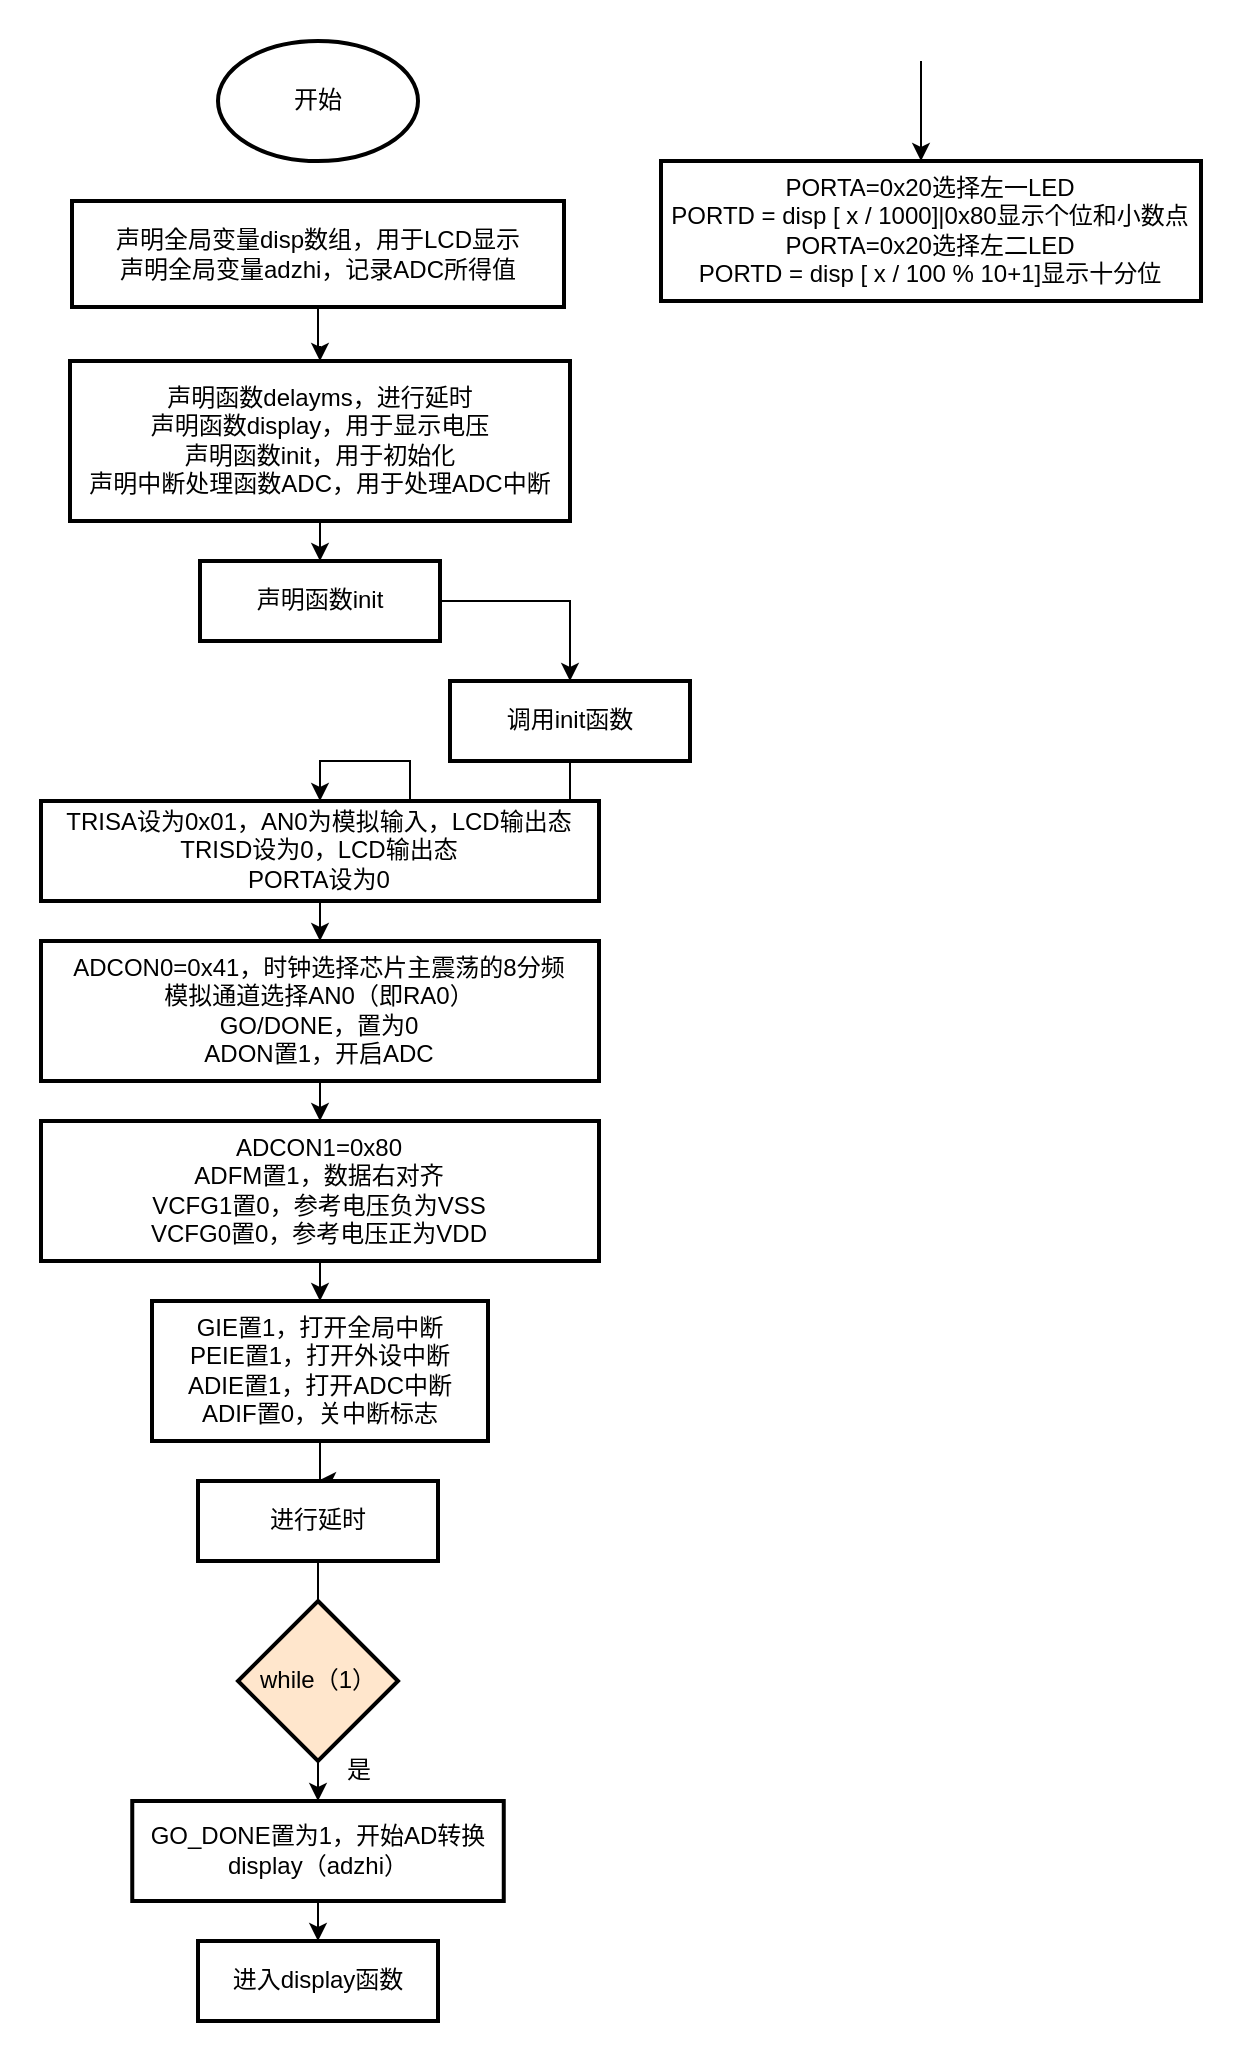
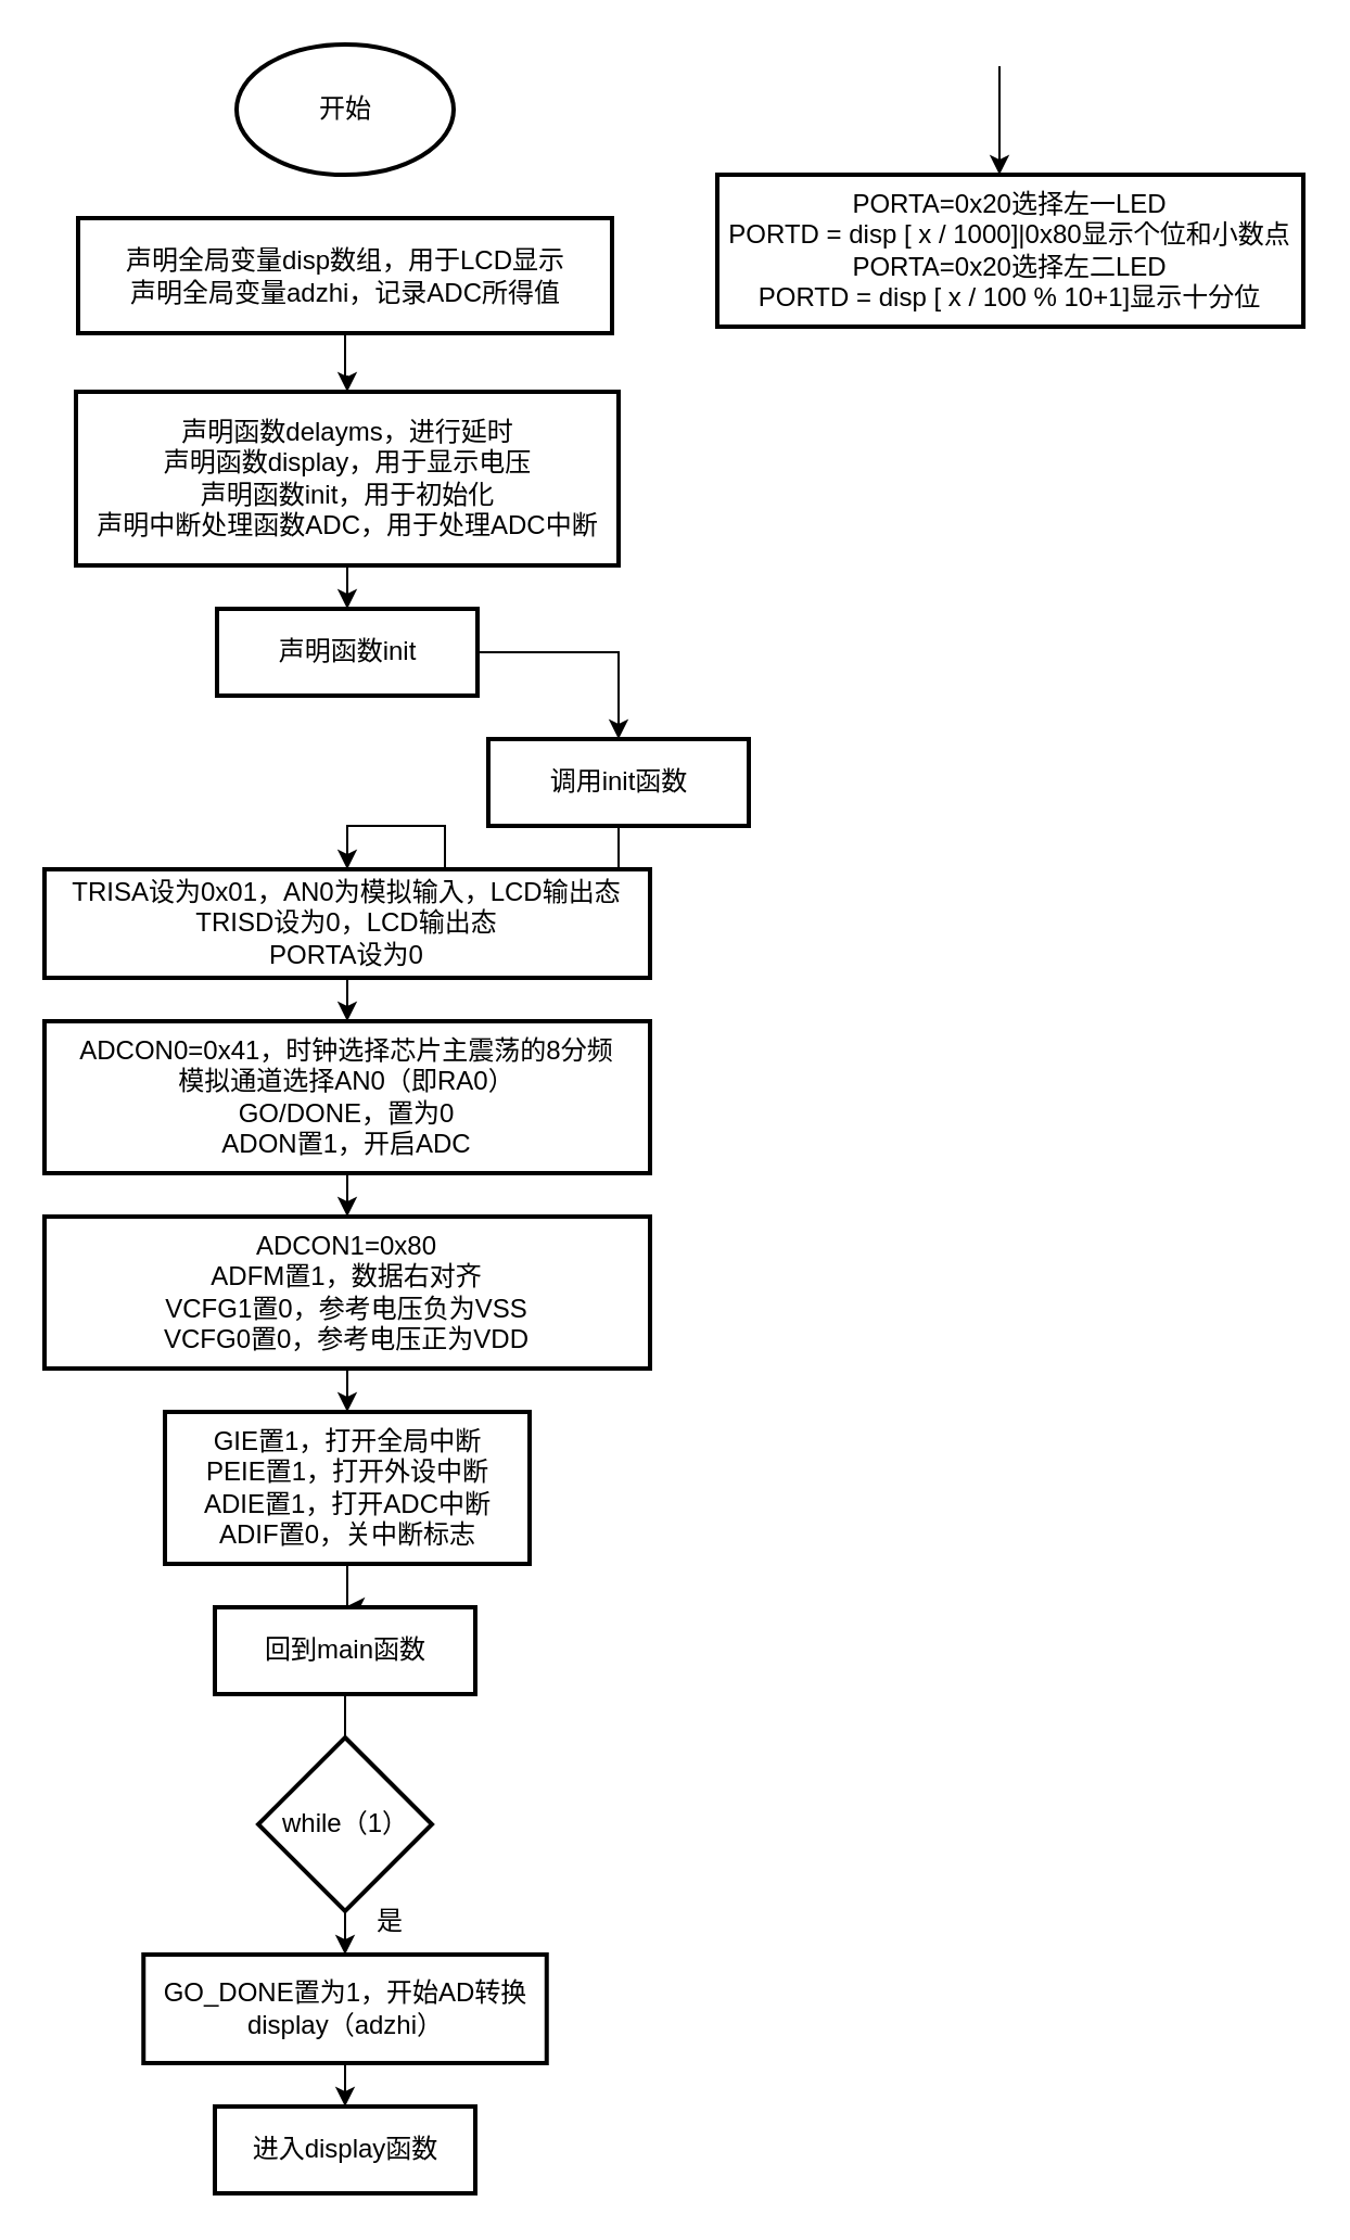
  <mxCell id="0" />
  <mxCell id="1" parent="0" />
  <mxCell id="2" value="开始" style="strokeWidth=2;html=1;shape=mxgraph.flowchart.start_1;whiteSpace=wrap;" parent="1" vertex="1"><mxGeometry x="108.5" y="20" width="100" height="60" as="geometry" /></mxCell>
  <mxCell id="3" value="" style="edgeStyle=orthogonalEdgeStyle;rounded=0;orthogonalLoop=1;jettySize=auto;html=1;" parent="1" source="4" target="6" edge="1"><mxGeometry relative="1" as="geometry" /></mxCell>
  <mxCell id="4" value="声明全局变量disp数组，用于LCD显示&lt;br&gt;声明全局变量adzhi，记录ADC所得值" style="whiteSpace=wrap;html=1;strokeWidth=2;" parent="1" vertex="1"><mxGeometry x="35.5" y="100" width="246" height="53" as="geometry" /></mxCell>
  <mxCell id="5" value="" style="edgeStyle=orthogonalEdgeStyle;rounded=0;orthogonalLoop=1;jettySize=auto;html=1;" parent="1" source="6" target="8" edge="1"><mxGeometry relative="1" as="geometry" /></mxCell>
  <mxCell id="6" value="声明函数delayms，进行延时&lt;br&gt;声明函数display，用于显示电压&lt;br&gt;声明函数init，用于初始化&lt;br&gt;声明中断处理函数ADC，用于处理ADC中断" style="whiteSpace=wrap;html=1;strokeWidth=2;" parent="1" vertex="1"><mxGeometry x="34.5" y="180" width="250" height="80" as="geometry" /></mxCell>
  <mxCell id="7" value="" style="edgeStyle=orthogonalEdgeStyle;rounded=0;orthogonalLoop=1;jettySize=auto;html=1;" parent="1" source="8" target="10" edge="1"><mxGeometry relative="1" as="geometry" /></mxCell>
  <mxCell id="8" value="声明函数init" style="whiteSpace=wrap;html=1;strokeWidth=2;" parent="1" vertex="1"><mxGeometry x="99.5" y="280" width="120" height="40" as="geometry" /></mxCell>
  <mxCell id="9" value="" style="edgeStyle=orthogonalEdgeStyle;rounded=0;orthogonalLoop=1;jettySize=auto;html=1;" parent="1" source="10" target="12" edge="1"><mxGeometry relative="1" as="geometry" /></mxCell>
  <mxCell id="10" value="调用init函数" style="whiteSpace=wrap;html=1;strokeWidth=2;" parent="1" vertex="1"><mxGeometry x="224.5" y="340" width="120" height="40" as="geometry" /></mxCell>
  <mxCell id="11" value="" style="edgeStyle=orthogonalEdgeStyle;rounded=0;orthogonalLoop=1;jettySize=auto;html=1;" parent="1" source="12" target="14" edge="1"><mxGeometry relative="1" as="geometry" /></mxCell>
  <mxCell id="12" value="TRISA设为0x01，AN0为模拟输入，LCD输出态&lt;br&gt;TRISD设为0，LCD输出态&lt;br&gt;PORTA设为0&lt;br&gt;" style="whiteSpace=wrap;html=1;strokeWidth=2;" parent="1" vertex="1"><mxGeometry x="20" y="400" width="279" height="50" as="geometry" /></mxCell>
  <mxCell id="13" value="" style="edgeStyle=orthogonalEdgeStyle;rounded=0;orthogonalLoop=1;jettySize=auto;html=1;" parent="1" source="14" target="16" edge="1"><mxGeometry relative="1" as="geometry" /></mxCell>
  <mxCell id="14" value="ADCON0=0x41，时钟选择芯片主震荡的8分频&lt;br&gt;模拟通道选择AN0（即RA0）&lt;br&gt;GO/DONE，置为0&lt;br&gt;ADON置1，开启ADC" style="whiteSpace=wrap;html=1;strokeWidth=2;" parent="1" vertex="1"><mxGeometry x="20" y="470" width="279" height="70" as="geometry" /></mxCell>
  <mxCell id="15" value="" style="edgeStyle=orthogonalEdgeStyle;rounded=0;orthogonalLoop=1;jettySize=auto;html=1;" parent="1" source="16" target="18" edge="1"><mxGeometry relative="1" as="geometry" /></mxCell>
  <mxCell id="16" value="ADCON1=0x80&lt;br&gt;ADFM置1，数据右对齐&lt;br&gt;VCFG1置0，参考电压负为VSS&lt;br&gt;VCFG0置0，参考电压正为VDD" style="whiteSpace=wrap;html=1;strokeWidth=2;" parent="1" vertex="1"><mxGeometry x="20" y="560" width="279" height="70" as="geometry" /></mxCell>
  <mxCell id="17" value="" style="edgeStyle=orthogonalEdgeStyle;rounded=0;orthogonalLoop=1;jettySize=auto;html=1;" parent="1" source="18" target="20" edge="1"><mxGeometry relative="1" as="geometry" /></mxCell>
  <mxCell id="18" value="GIE置1，打开全局中断&lt;br&gt;PEIE置1，打开外设中断&lt;br&gt;ADIE置1，打开ADC中断&lt;br&gt;ADIF置0，关中断标志" style="whiteSpace=wrap;html=1;strokeWidth=2;" parent="1" vertex="1"><mxGeometry x="75.5" y="650" width="168" height="70" as="geometry" /></mxCell>
  <mxCell id="19" value="" style="edgeStyle=orthogonalEdgeStyle;rounded=0;orthogonalLoop=1;jettySize=auto;html=1;endArrow=none;" parent="1" source="20" target="22" edge="1"><mxGeometry relative="1" as="geometry" /></mxCell>
- <mxCell id="20" value="进行延时" style="whiteSpace=wrap;html=1;strokeWidth=2;" parent="1" vertex="1"><mxGeometry x="98.5" y="740" width="120" height="40" as="geometry" /></mxCell>
+ <mxCell id="20" value="回到main函数" style="whiteSpace=wrap;html=1;strokeWidth=2;" parent="1" vertex="1"><mxGeometry x="98.5" y="740" width="120" height="40" as="geometry" /></mxCell>
  <mxCell id="21" value="" style="edgeStyle=orthogonalEdgeStyle;rounded=0;orthogonalLoop=1;jettySize=auto;html=1;" parent="1" source="22" target="24" edge="1"><mxGeometry relative="1" as="geometry" /></mxCell>
- <mxCell id="22" value="while（1）" style="rhombus;whiteSpace=wrap;html=1;strokeWidth=2;fillColor=#ffe6cc;" parent="1" vertex="1"><mxGeometry x="118.5" y="800" width="80" height="80" as="geometry" /></mxCell>
+ <mxCell id="22" value="while（1）" style="rhombus;whiteSpace=wrap;html=1;strokeWidth=2;" parent="1" vertex="1"><mxGeometry x="118.5" y="800" width="80" height="80" as="geometry" /></mxCell>
  <mxCell id="23" value="" style="edgeStyle=orthogonalEdgeStyle;rounded=0;orthogonalLoop=1;jettySize=auto;html=1;" parent="1" source="24" target="26" edge="1"><mxGeometry relative="1" as="geometry" /></mxCell>
  <mxCell id="24" value="GO_DONE置为1，开始AD转换&lt;br&gt;display（adzhi）" style="whiteSpace=wrap;html=1;strokeWidth=2;" parent="1" vertex="1"><mxGeometry x="65.63" y="900" width="185.75" height="50" as="geometry" /></mxCell>
  <mxCell id="25" value="是" style="text;html=1;align=center;verticalAlign=middle;resizable=0;points=[];autosize=1;strokeColor=none;fillColor=none;" parent="1" vertex="1"><mxGeometry x="158.5" y="870" width="40" height="30" as="geometry" /></mxCell>
  <mxCell id="26" value="进入display函数" style="whiteSpace=wrap;html=1;strokeWidth=2;" parent="1" vertex="1"><mxGeometry x="98.5" y="970" width="120" height="40" as="geometry" /></mxCell>
  <mxCell id="27" value="" style="edgeStyle=orthogonalEdgeStyle;rounded=0;orthogonalLoop=1;jettySize=auto;html=1;" parent="1" target="28" edge="1"><mxGeometry relative="1" as="geometry"><mxPoint x="460" y="30" as="sourcePoint" /><Array as="points"><mxPoint x="460" y="30" /></Array></mxGeometry></mxCell>
  <mxCell id="28" value="&lt;div&gt;PORTA=0x20选择左一LED&lt;/div&gt;&lt;div&gt;PORTD = disp [ x / 1000]&lt;span style=&quot;background-color: initial;&quot;&gt;|&lt;/span&gt;&lt;span style=&quot;background-color: initial;&quot;&gt;0x80显示个位和小数点&lt;/span&gt;&lt;/div&gt;&lt;div&gt;PORTA=0x20选择左二LED&lt;br&gt;&lt;/div&gt;&lt;div&gt;PORTD = disp [ x / 100 % 10+1]显示十分位&lt;br&gt;&lt;/div&gt;" style="whiteSpace=wrap;html=1;strokeWidth=2;" parent="1" vertex="1"><mxGeometry x="330" y="80" width="270" height="70" as="geometry" /></mxCell>
